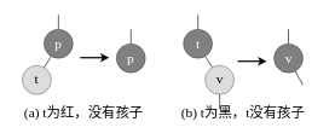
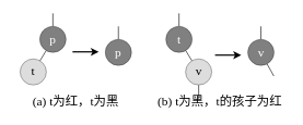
  <mxCell id="0" />
  <mxCell id="1" parent="0" />
- <mxCell id="2" value="&lt;font style=&quot;font-size: 19px;&quot; face=&quot;Times New Roman&quot;&gt;(a) t&lt;/font&gt;&lt;font face=&quot;SimSun&quot; style=&quot;font-size: 19px;&quot;&gt;为红，没有孩子&lt;/font&gt;" style="rounded=0;whiteSpace=wrap;html=1;container=1;verticalAlign=bottom;strokeColor=none;strokeWidth=1;fontFamily=Times New Roman;fillColor=none;" parent="1" vertex="1"><mxGeometry x="20" y="20" width="190" height="150" as="geometry"><mxRectangle x="177" y="190" width="50" height="40" as="alternateBounds" /></mxGeometry></mxCell>
- <mxCell id="3" value="&lt;font style=&quot;font-size: 19px;&quot; face=&quot;Times New Roman&quot;&gt;(b) t&lt;/font&gt;&lt;font face=&quot;SimSun&quot; style=&quot;font-size: 19px;&quot;&gt;为黑，&lt;/font&gt;&lt;font style=&quot;font-size: 19px;&quot; face=&quot;Times New Roman&quot;&gt;t&lt;/font&gt;&lt;font face=&quot;SimSun&quot; style=&quot;font-size: 19px;&quot;&gt;没有孩子&lt;/font&gt;" style="rounded=0;whiteSpace=wrap;html=1;container=1;verticalAlign=bottom;strokeColor=none;strokeWidth=1;fontFamily=Times New Roman;fillColor=none;" parent="1" vertex="1"><mxGeometry x="230" y="20" width="210" height="150" as="geometry"><mxRectangle x="177" y="190" width="50" height="40" as="alternateBounds" /></mxGeometry></mxCell>
+ <mxCell id="2" value="&lt;font style=&quot;font-size: 19px;&quot; face=&quot;Times New Roman&quot;&gt;(a) t&lt;/font&gt;&lt;font face=&quot;SimSun&quot; style=&quot;font-size: 19px;&quot;&gt;为红，t为黑&lt;/font&gt;" style="rounded=0;whiteSpace=wrap;html=1;container=1;verticalAlign=bottom;strokeColor=none;strokeWidth=1;fontFamily=Times New Roman;fillColor=none;" parent="1" vertex="1"><mxGeometry x="20" y="20" width="190" height="150" as="geometry"><mxRectangle x="177" y="190" width="50" height="40" as="alternateBounds" /></mxGeometry></mxCell>
+ <mxCell id="3" value="&lt;font style=&quot;font-size: 19px;&quot; face=&quot;Times New Roman&quot;&gt;(b) t&lt;/font&gt;&lt;font face=&quot;SimSun&quot; style=&quot;font-size: 19px;&quot;&gt;为黑，&lt;/font&gt;&lt;font style=&quot;font-size: 19px;&quot; face=&quot;Times New Roman&quot;&gt;t&lt;/font&gt;&lt;font face=&quot;SimSun&quot; style=&quot;font-size: 19px;&quot;&gt;的孩子为红&lt;/font&gt;" style="rounded=0;whiteSpace=wrap;html=1;container=1;verticalAlign=bottom;strokeColor=none;strokeWidth=1;fontFamily=Times New Roman;fillColor=none;" parent="1" vertex="1"><mxGeometry x="230" y="20" width="210" height="150" as="geometry"><mxRectangle x="177" y="190" width="50" height="40" as="alternateBounds" /></mxGeometry></mxCell>
  <mxCell id="4" value="" style="group" parent="3" vertex="1" connectable="0"><mxGeometry x="22.5" width="165" height="130.0" as="geometry" /></mxCell>
  <mxCell id="5" style="edgeStyle=none;html=1;endArrow=none;endFill=0;" parent="4" source="6" edge="1"><mxGeometry relative="1" as="geometry"><mxPoint x="20" as="targetPoint" /></mxGeometry></mxCell>
  <mxCell id="6" value="t" style="ellipse;whiteSpace=wrap;html=1;fontFamily=Times New Roman;fontSize=19;fillColor=#808080;fontColor=#FFFFFF;strokeWidth=0.5;fontStyle=0;" parent="4" vertex="1"><mxGeometry y="20" width="40" height="40" as="geometry" /></mxCell>
  <mxCell id="7" style="edgeStyle=none;html=1;fontFamily=Times New Roman;endArrow=none;endFill=0;" parent="4" source="8" edge="1"><mxGeometry relative="1" as="geometry"><mxPoint x="50.0" y="130.0" as="targetPoint" /></mxGeometry></mxCell>
  <mxCell id="8" value="v" style="ellipse;whiteSpace=wrap;html=1;fontFamily=Times New Roman;fontSize=19;strokeWidth=0.5;fillColor=#DDD;fontStyle=0;" parent="4" vertex="1"><mxGeometry x="30" y="70" width="40" height="40" as="geometry" /></mxCell>
  <mxCell id="9" style="edgeStyle=none;html=1;fontFamily=Times New Roman;endArrow=none;endFill=0;" parent="4" source="6" target="8" edge="1"><mxGeometry relative="1" as="geometry" /></mxCell>
  <mxCell id="10" style="edgeStyle=none;html=1;endArrow=none;endFill=0;" parent="4" source="12" edge="1"><mxGeometry relative="1" as="geometry"><mxPoint x="145" y="20" as="targetPoint" /></mxGeometry></mxCell>
  <mxCell id="11" style="edgeStyle=none;html=1;fontFamily=Times New Roman;endArrow=none;endFill=0;" parent="4" source="12" edge="1"><mxGeometry relative="1" as="geometry"><mxPoint x="164.739" y="96.413" as="targetPoint" /></mxGeometry></mxCell>
  <mxCell id="12" value="v" style="ellipse;whiteSpace=wrap;html=1;fontFamily=Times New Roman;fontSize=19;fillColor=#808080;fontColor=#FFFFFF;strokeWidth=0.5;fontStyle=0;" parent="4" vertex="1"><mxGeometry x="125" y="40" width="40" height="40" as="geometry" /></mxCell>
  <mxCell id="13" value="" style="endArrow=classic;html=1;startSize=6;endSize=6;strokeWidth=2;" parent="4" edge="1"><mxGeometry width="50" height="50" relative="1" as="geometry"><mxPoint x="75" y="64.17" as="sourcePoint" /><mxPoint x="115.0" y="64.17" as="targetPoint" /></mxGeometry></mxCell>
  <mxCell id="14" value="" style="group" parent="1" vertex="1" connectable="0"><mxGeometry x="30" y="20" width="170" height="110" as="geometry" /></mxCell>
  <mxCell id="15" style="edgeStyle=none;html=1;endArrow=none;endFill=0;" parent="14" source="16" edge="1"><mxGeometry relative="1" as="geometry"><mxPoint x="50" as="targetPoint" /></mxGeometry></mxCell>
  <mxCell id="16" value="p" style="ellipse;whiteSpace=wrap;html=1;fontFamily=Times New Roman;fontSize=19;fillColor=#808080;fontColor=#FFFFFF;strokeWidth=0.5;fontStyle=0;" parent="14" vertex="1"><mxGeometry x="30" y="20" width="40" height="40" as="geometry" /></mxCell>
  <mxCell id="17" value="t" style="ellipse;whiteSpace=wrap;html=1;fontFamily=Times New Roman;fontSize=19;strokeWidth=0.5;fillColor=#DDD;fontStyle=0;" parent="14" vertex="1"><mxGeometry y="70" width="40" height="40" as="geometry" /></mxCell>
  <mxCell id="18" style="edgeStyle=none;html=1;endArrow=none;endFill=0;" parent="14" source="16" target="17" edge="1"><mxGeometry relative="1" as="geometry" /></mxCell>
  <mxCell id="19" style="edgeStyle=none;html=1;endArrow=none;endFill=0;" parent="14" source="20" edge="1"><mxGeometry relative="1" as="geometry"><mxPoint x="150" y="20" as="targetPoint" /></mxGeometry></mxCell>
  <mxCell id="20" value="p" style="ellipse;whiteSpace=wrap;html=1;fontFamily=Times New Roman;fontSize=19;fillColor=#808080;fontColor=#FFFFFF;strokeWidth=0.5;fontStyle=0;" parent="14" vertex="1"><mxGeometry x="130" y="40" width="40" height="40" as="geometry" /></mxCell>
  <mxCell id="21" value="" style="endArrow=classic;html=1;startSize=6;endSize=6;strokeWidth=2;" parent="14" edge="1"><mxGeometry width="50" height="50" relative="1" as="geometry"><mxPoint x="80" y="59.17" as="sourcePoint" /><mxPoint x="120" y="59.17" as="targetPoint" /></mxGeometry></mxCell>
